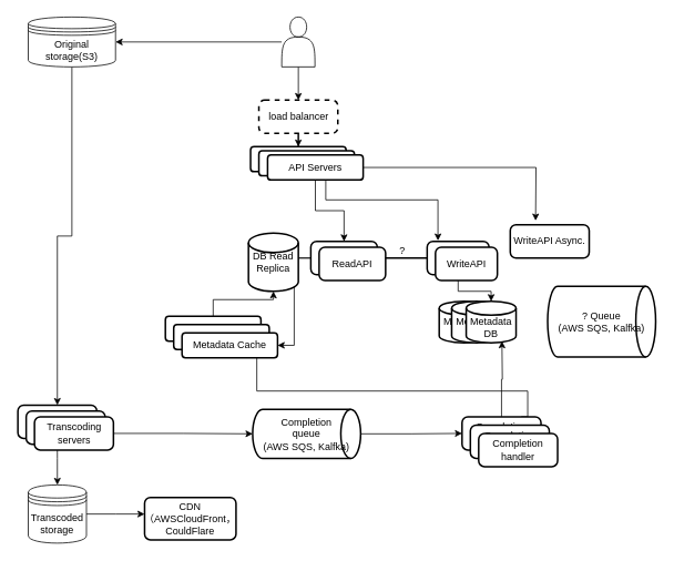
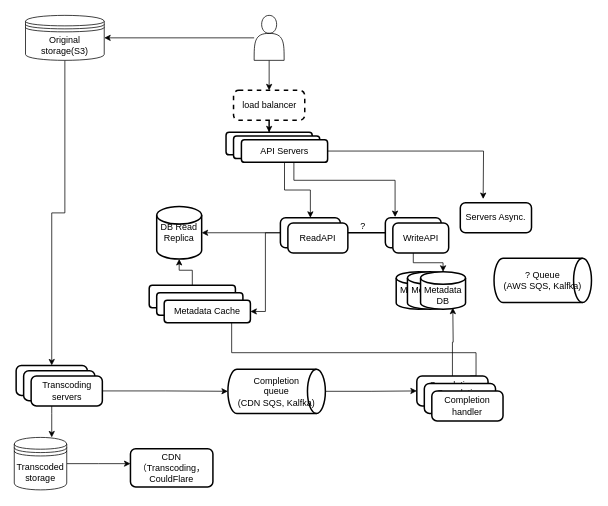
  <mxCell id="0" />
  <mxCell id="1" parent="0" />
  <mxCell id="2" value="" style="edgeStyle=orthogonalEdgeStyle;rounded=0;orthogonalLoop=1;jettySize=auto;html=1;" edge="1" parent="1" source="4" target="6"><mxGeometry relative="1" as="geometry" /></mxCell>
  <mxCell id="3" style="edgeStyle=orthogonalEdgeStyle;rounded=0;orthogonalLoop=1;jettySize=auto;html=1;entryX=1;entryY=0.5;entryDx=0;entryDy=0;" edge="1" parent="1" source="4" target="16"><mxGeometry relative="1" as="geometry" /></mxCell>
  <mxCell id="4" value="" style="shape=actor;whiteSpace=wrap;html=1;" vertex="1" parent="1"><mxGeometry x="338" y="20" width="40" height="60" as="geometry" /></mxCell>
  <mxCell id="5" value="" style="edgeStyle=orthogonalEdgeStyle;rounded=0;orthogonalLoop=1;jettySize=auto;html=1;" edge="1" parent="1" source="6" target="7"><mxGeometry relative="1" as="geometry" /></mxCell>
  <mxCell id="6" value="load balancer" style="rounded=1;whiteSpace=wrap;html=1;absoluteArcSize=1;arcSize=14;strokeWidth=2;dashed=1;" vertex="1" parent="1"><mxGeometry x="310.5" y="120" width="95" height="40" as="geometry" /></mxCell>
  <mxCell id="7" value="API Servers" style="rounded=1;whiteSpace=wrap;html=1;arcSize=14;strokeWidth=2;" vertex="1" parent="1"><mxGeometry x="300.5" y="176" width="115" height="30" as="geometry" /></mxCell>
  <mxCell id="8" value="" style="edgeStyle=orthogonalEdgeStyle;rounded=0;orthogonalLoop=1;jettySize=auto;html=1;" edge="1" parent="1" source="9" target="42"><mxGeometry relative="1" as="geometry" /></mxCell>
  <mxCell id="9" value="Metadata Cache" style="rounded=1;whiteSpace=wrap;html=1;arcSize=14;strokeWidth=2;" vertex="1" parent="1"><mxGeometry x="198" y="380" width="115" height="30" as="geometry" /></mxCell>
  <mxCell id="10" value="API Servers" style="rounded=1;whiteSpace=wrap;html=1;arcSize=14;strokeWidth=2;" vertex="1" parent="1"><mxGeometry x="310.5" y="181" width="115" height="30" as="geometry" /></mxCell>
  <mxCell id="11" style="edgeStyle=orthogonalEdgeStyle;rounded=0;orthogonalLoop=1;jettySize=auto;html=1;entryX=0.5;entryY=0;entryDx=0;entryDy=0;" edge="1" parent="1" source="14" target="39"><mxGeometry relative="1" as="geometry" /></mxCell>
  <mxCell id="12" style="edgeStyle=orthogonalEdgeStyle;rounded=0;orthogonalLoop=1;jettySize=auto;html=1;entryX=0.4;entryY=-0.075;entryDx=0;entryDy=0;entryPerimeter=0;exitX=0.609;exitY=0.967;exitDx=0;exitDy=0;exitPerimeter=0;" edge="1" parent="1" source="14"><mxGeometry relative="1" as="geometry"><mxPoint x="393" y="222" as="sourcePoint" /><mxPoint x="526" y="289" as="targetPoint" /><Array as="points"><mxPoint x="391" y="240" /><mxPoint x="526" y="240" /></Array></mxGeometry></mxCell>
  <mxCell id="13" style="edgeStyle=orthogonalEdgeStyle;rounded=0;orthogonalLoop=1;jettySize=auto;html=1;" edge="1" parent="1" source="14"><mxGeometry relative="1" as="geometry"><mxPoint x="643.5" y="265" as="targetPoint" /></mxGeometry></mxCell>
  <mxCell id="14" value="API Servers" style="rounded=1;whiteSpace=wrap;html=1;arcSize=14;strokeWidth=2;" vertex="1" parent="1"><mxGeometry x="321" y="186" width="115" height="30" as="geometry" /></mxCell>
  <mxCell id="15" style="edgeStyle=orthogonalEdgeStyle;rounded=0;orthogonalLoop=1;jettySize=auto;html=1;entryX=0.5;entryY=0;entryDx=0;entryDy=0;" edge="1" parent="1" source="16" target="20"><mxGeometry relative="1" as="geometry" /></mxCell>
  <mxCell id="16" value="Original storage(S3)" style="shape=datastore;whiteSpace=wrap;html=1;" vertex="1" parent="1"><mxGeometry x="33" y="20" width="105" height="60" as="geometry" /></mxCell>
  <mxCell id="17" style="edgeStyle=orthogonalEdgeStyle;rounded=0;orthogonalLoop=1;jettySize=auto;html=1;" edge="1" parent="1" source="18"><mxGeometry relative="1" as="geometry"><mxPoint x="173" y="618" as="targetPoint" /></mxGeometry></mxCell>
- <mxCell id="18" value="Transcoded storage" style="shape=datastore;whiteSpace=wrap;html=1;" vertex="1" parent="1"><mxGeometry x="33" y="583" width="70" height="70" as="geometry" /></mxCell>
- <mxCell id="19" value="CDN&lt;br&gt;（AWSCloudFront，&lt;br&gt;CouldFlare" style="rounded=1;whiteSpace=wrap;html=1;absoluteArcSize=1;arcSize=14;strokeWidth=2;" vertex="1" parent="1"><mxGeometry x="173" y="598" width="110" height="51" as="geometry" /></mxCell>
+ <mxCell id="18" value="Transcoded storage" style="shape=datastore;whiteSpace=wrap;html=1;" vertex="1" parent="1"><mxGeometry x="18" y="583" width="70" height="70" as="geometry" /></mxCell>
+ <mxCell id="19" value="CDN&lt;br&gt;（Transcoding，&lt;br&gt;CouldFlare" style="rounded=1;whiteSpace=wrap;html=1;absoluteArcSize=1;arcSize=14;strokeWidth=2;" vertex="1" parent="1"><mxGeometry x="173" y="598" width="110" height="51" as="geometry" /></mxCell>
  <mxCell id="20" value="Transcoding servers" style="rounded=1;whiteSpace=wrap;html=1;absoluteArcSize=1;arcSize=14;strokeWidth=2;" vertex="1" parent="1"><mxGeometry x="20.5" y="487" width="95" height="40" as="geometry" /></mxCell>
  <mxCell id="21" style="edgeStyle=orthogonalEdgeStyle;rounded=0;orthogonalLoop=1;jettySize=auto;html=1;entryX=0;entryY=0.5;entryDx=0;entryDy=0;" edge="1" parent="1" source="22" target="26"><mxGeometry relative="1" as="geometry" /></mxCell>
- <mxCell id="22" value="Completion &lt;br&gt;queue &lt;br&gt;(AWS SQS, Kalfka)" style="strokeWidth=2;html=1;shape=mxgraph.flowchart.direct_data;whiteSpace=wrap;" vertex="1" parent="1"><mxGeometry x="303" y="492" width="130" height="59" as="geometry" /></mxCell>
+ <mxCell id="22" value="Completion &lt;br&gt;queue &lt;br&gt;(CDN SQS, Kalfka)" style="strokeWidth=2;html=1;shape=mxgraph.flowchart.direct_data;whiteSpace=wrap;" vertex="1" parent="1"><mxGeometry x="303" y="492" width="130" height="59" as="geometry" /></mxCell>
  <mxCell id="23" value="&lt;br&gt;Metadata DB" style="strokeWidth=2;html=1;shape=mxgraph.flowchart.database;whiteSpace=wrap;" vertex="1" parent="1"><mxGeometry x="527.5" y="362" width="60" height="50" as="geometry" /></mxCell>
  <mxCell id="24" style="edgeStyle=orthogonalEdgeStyle;rounded=0;orthogonalLoop=1;jettySize=auto;html=1;exitX=0.75;exitY=0;exitDx=0;exitDy=0;" edge="1" parent="1" source="26"><mxGeometry relative="1" as="geometry"><mxPoint x="613" y="460" as="sourcePoint" /><mxPoint x="308" y="420" as="targetPoint" /><Array as="points"><mxPoint x="634" y="470" /><mxPoint x="308" y="470" /></Array></mxGeometry></mxCell>
  <mxCell id="25" style="edgeStyle=orthogonalEdgeStyle;rounded=0;orthogonalLoop=1;jettySize=auto;html=1;" edge="1" parent="1" source="26"><mxGeometry relative="1" as="geometry"><mxPoint x="603" y="410" as="targetPoint" /></mxGeometry></mxCell>
  <mxCell id="26" value="Completion handler" style="rounded=1;whiteSpace=wrap;html=1;absoluteArcSize=1;arcSize=14;strokeWidth=2;" vertex="1" parent="1"><mxGeometry x="555" y="501" width="95" height="40" as="geometry" /></mxCell>
  <mxCell id="27" value="&lt;br&gt;Metadata DB" style="strokeWidth=2;html=1;shape=mxgraph.flowchart.database;whiteSpace=wrap;" vertex="1" parent="1"><mxGeometry x="542.5" y="362" width="60" height="50" as="geometry" /></mxCell>
  <mxCell id="28" value="&lt;br&gt;Metadata DB" style="strokeWidth=2;html=1;shape=mxgraph.flowchart.database;whiteSpace=wrap;" vertex="1" parent="1"><mxGeometry x="560" y="362" width="60" height="50" as="geometry" /></mxCell>
  <mxCell id="29" value="Transcoding servers" style="rounded=1;whiteSpace=wrap;html=1;absoluteArcSize=1;arcSize=14;strokeWidth=2;" vertex="1" parent="1"><mxGeometry x="30.5" y="494" width="95" height="40" as="geometry" /></mxCell>
  <mxCell id="30" style="edgeStyle=orthogonalEdgeStyle;rounded=0;orthogonalLoop=1;jettySize=auto;html=1;entryX=0;entryY=0.5;entryDx=0;entryDy=0;entryPerimeter=0;" edge="1" parent="1" source="32" target="22"><mxGeometry relative="1" as="geometry" /></mxCell>
  <mxCell id="31" value="" style="edgeStyle=orthogonalEdgeStyle;rounded=0;orthogonalLoop=1;jettySize=auto;html=1;" edge="1" parent="1" source="32" target="18"><mxGeometry relative="1" as="geometry"><Array as="points"><mxPoint x="68" y="551" /><mxPoint x="68" y="551" /></Array></mxGeometry></mxCell>
  <mxCell id="32" value="Transcoding servers" style="rounded=1;whiteSpace=wrap;html=1;absoluteArcSize=1;arcSize=14;strokeWidth=2;" vertex="1" parent="1"><mxGeometry x="40.5" y="501" width="95" height="40" as="geometry" /></mxCell>
  <mxCell id="33" value="Completion handler" style="rounded=1;whiteSpace=wrap;html=1;absoluteArcSize=1;arcSize=14;strokeWidth=2;" vertex="1" parent="1"><mxGeometry x="565" y="511" width="95" height="40" as="geometry" /></mxCell>
  <mxCell id="34" value="Completion handler" style="rounded=1;whiteSpace=wrap;html=1;absoluteArcSize=1;arcSize=14;strokeWidth=2;" vertex="1" parent="1"><mxGeometry x="575" y="521" width="95" height="40" as="geometry" /></mxCell>
  <mxCell id="35" value="Metadata Cache" style="rounded=1;whiteSpace=wrap;html=1;arcSize=14;strokeWidth=2;" vertex="1" parent="1"><mxGeometry x="208" y="390" width="115" height="30" as="geometry" /></mxCell>
  <mxCell id="36" value="Metadata Cache" style="rounded=1;whiteSpace=wrap;html=1;arcSize=14;strokeWidth=2;" vertex="1" parent="1"><mxGeometry x="218" y="400" width="115" height="30" as="geometry" /></mxCell>
  <mxCell id="37" style="edgeStyle=orthogonalEdgeStyle;rounded=0;orthogonalLoop=1;jettySize=auto;html=1;" edge="1" parent="1" source="39" target="42"><mxGeometry relative="1" as="geometry" /></mxCell>
  <mxCell id="38" style="edgeStyle=orthogonalEdgeStyle;rounded=0;orthogonalLoop=1;jettySize=auto;html=1;entryX=1;entryY=0.5;entryDx=0;entryDy=0;" edge="1" parent="1" source="39" target="36"><mxGeometry relative="1" as="geometry" /></mxCell>
  <mxCell id="39" value="ReadAPI" style="rounded=1;whiteSpace=wrap;html=1;absoluteArcSize=1;arcSize=14;strokeWidth=2;" vertex="1" parent="1"><mxGeometry x="373" y="290" width="80" height="40" as="geometry" /></mxCell>
  <mxCell id="40" style="edgeStyle=orthogonalEdgeStyle;rounded=0;orthogonalLoop=1;jettySize=auto;html=1;entryX=0.5;entryY=0;entryDx=0;entryDy=0;entryPerimeter=0;" edge="1" parent="1" source="41" target="28"><mxGeometry relative="1" as="geometry" /></mxCell>
  <mxCell id="41" value="WriteAPI" style="rounded=1;whiteSpace=wrap;html=1;absoluteArcSize=1;arcSize=14;strokeWidth=2;" vertex="1" parent="1"><mxGeometry x="513" y="290" width="74.5" height="40" as="geometry" /></mxCell>
- <mxCell id="42" value="DB Read&lt;br&gt;Replica" style="strokeWidth=2;html=1;shape=mxgraph.flowchart.database;whiteSpace=wrap;" vertex="1" parent="1"><mxGeometry x="298" y="280" width="60" height="70" as="geometry" /></mxCell>
- <mxCell id="43" value="WriteAPI Async." style="rounded=1;whiteSpace=wrap;html=1;absoluteArcSize=1;arcSize=14;strokeWidth=2;" vertex="1" parent="1"><mxGeometry x="613" y="270" width="95" height="40" as="geometry" /></mxCell>
- <mxCell id="44" value="? Queue &lt;br&gt;(AWS SQS, Kalfka)" style="strokeWidth=2;html=1;shape=mxgraph.flowchart.direct_data;whiteSpace=wrap;" vertex="1" parent="1"><mxGeometry x="658" y="344" width="130" height="85" as="geometry" /></mxCell>
+ <mxCell id="42" value="DB Read&lt;br&gt;Replica" style="strokeWidth=2;html=1;shape=mxgraph.flowchart.database;whiteSpace=wrap;" vertex="1" parent="1"><mxGeometry x="208" y="275" width="60" height="70" as="geometry" /></mxCell>
+ <mxCell id="43" value="Servers Async." style="rounded=1;whiteSpace=wrap;html=1;absoluteArcSize=1;arcSize=14;strokeWidth=2;" vertex="1" parent="1"><mxGeometry x="613" y="270" width="95" height="40" as="geometry" /></mxCell>
+ <mxCell id="44" value="? Queue &lt;br&gt;(AWS SQS, Kalfka)" style="strokeWidth=2;html=1;shape=mxgraph.flowchart.direct_data;whiteSpace=wrap;" vertex="1" parent="1"><mxGeometry x="658" y="344" width="130" height="59" as="geometry" /></mxCell>
  <mxCell id="45" value="" style="line;strokeWidth=2;html=1;" vertex="1" parent="1"><mxGeometry x="453" y="305" width="60" height="10" as="geometry" /></mxCell>
  <mxCell id="46" value="?" style="text;html=1;align=center;verticalAlign=middle;resizable=0;points=[];autosize=1;strokeColor=none;fillColor=none;" vertex="1" parent="1"><mxGeometry x="468" y="287" width="30" height="30" as="geometry" /></mxCell>
  <mxCell id="47" value="ReadAPI" style="rounded=1;whiteSpace=wrap;html=1;absoluteArcSize=1;arcSize=14;strokeWidth=2;" vertex="1" parent="1"><mxGeometry x="383" y="297" width="80" height="40" as="geometry" /></mxCell>
  <mxCell id="48" value="WriteAPI" style="rounded=1;whiteSpace=wrap;html=1;absoluteArcSize=1;arcSize=14;strokeWidth=2;" vertex="1" parent="1"><mxGeometry x="523" y="297" width="74.5" height="40" as="geometry" /></mxCell>
